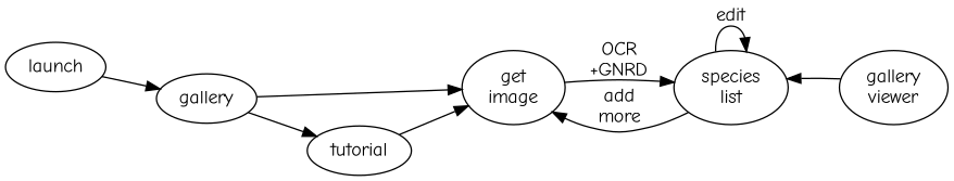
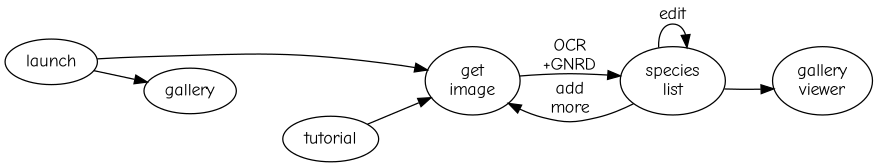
  digraph {
    fontname="Comic Neue"
    rankdir=LR
    node [fontname="Comic Neue"]
    edge [fontname="Comic Neue"]
    n1 [label="get\nimage"]
    n2 [label="species\nlist"]
    n3 [label="gallery\nviewer"]
    launch
    gallery
    tutorial
    n1 -> n2 [label="OCR\n+GNRD"]
    n2 -> n1 [label="add\nmore"]
    n2 -> n2 [label=edit]
-   n3 -> n2
+   n2 -> n3
    launch -> gallery
-   gallery -> n1
-   gallery -> tutorial
+   launch -> n1
    tutorial -> n1
  }
